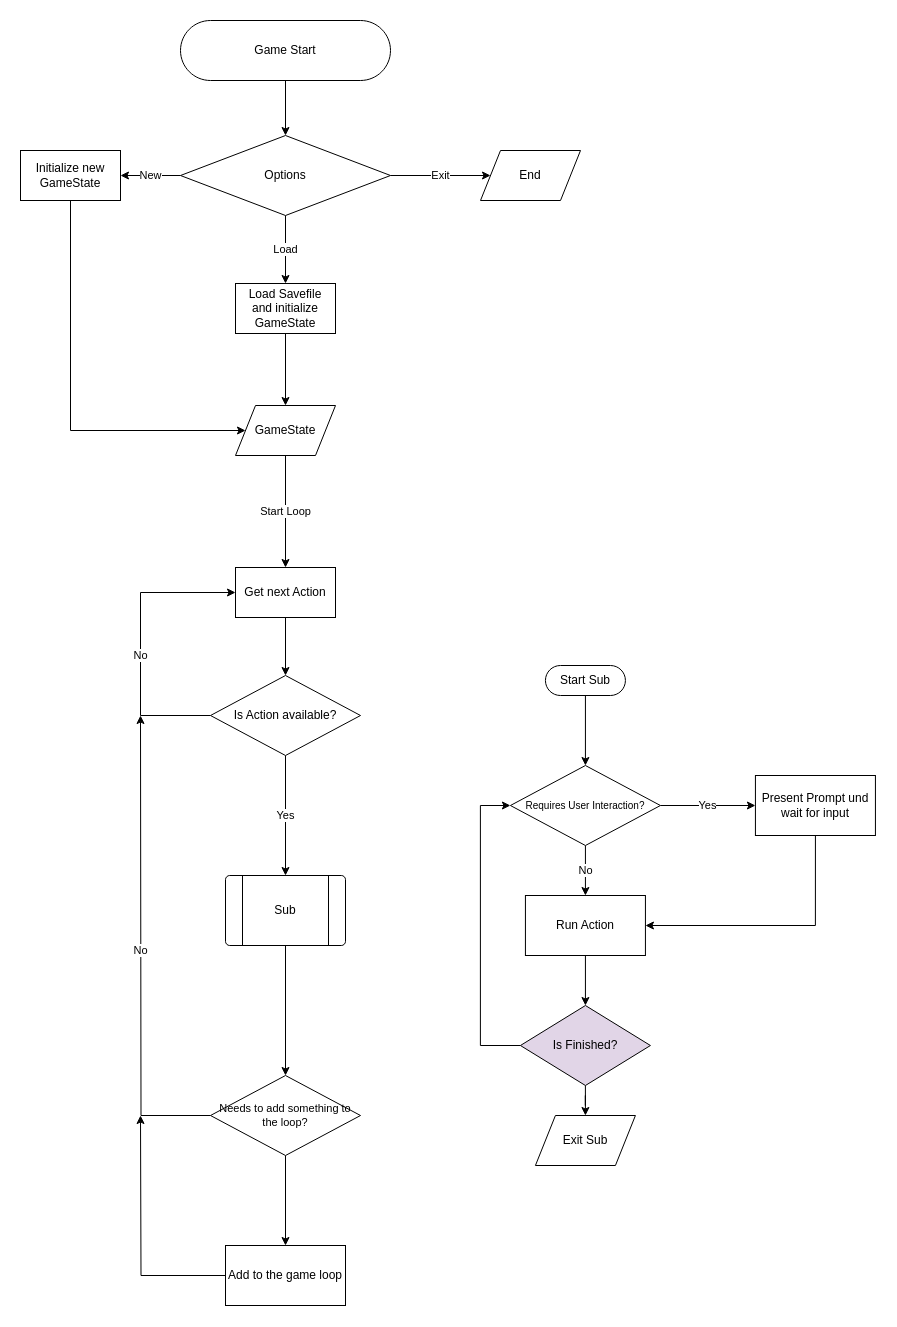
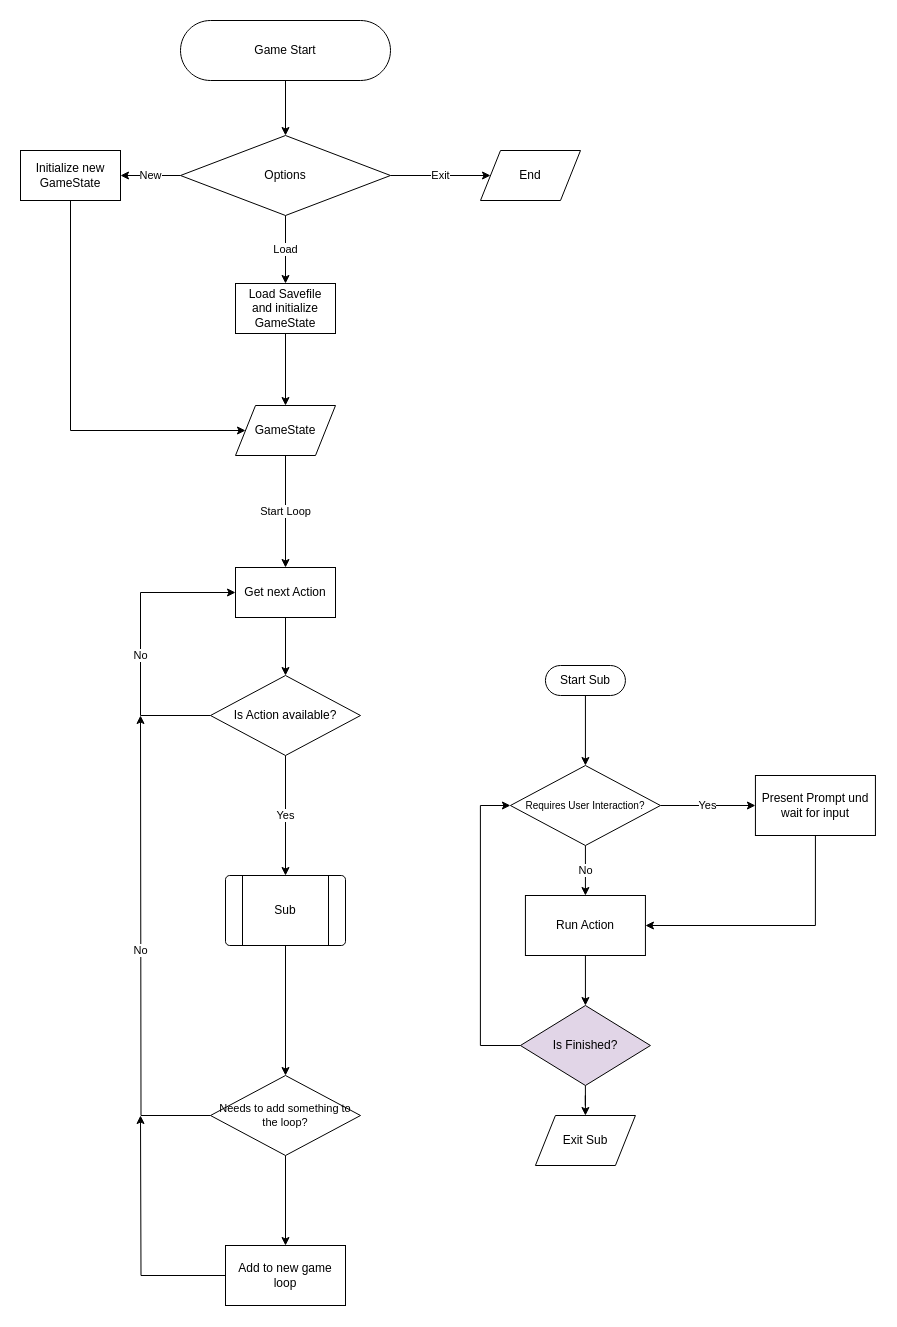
  <mxCell id="0" />
  <mxCell id="1" parent="0" />
  <mxCell id="2" value="" style="edgeStyle=orthogonalEdgeStyle;rounded=0;orthogonalLoop=1;jettySize=auto;html=1;" parent="1" source="3" target="7" edge="1"><mxGeometry relative="1" as="geometry" /></mxCell>
  <mxCell id="3" value="Game Start" style="html=1;dashed=0;whiteSpace=wrap;shape=mxgraph.dfd.start" parent="1" vertex="1"><mxGeometry x="180" y="20" width="210" height="60" as="geometry" /></mxCell>
  <mxCell id="4" value="Exit" style="edgeStyle=orthogonalEdgeStyle;rounded=0;orthogonalLoop=1;jettySize=auto;html=1;entryX=0;entryY=0.5;entryDx=0;entryDy=0;" parent="1" source="7" target="8" edge="1"><mxGeometry relative="1" as="geometry" /></mxCell>
  <mxCell id="5" value="Load" style="edgeStyle=orthogonalEdgeStyle;rounded=0;orthogonalLoop=1;jettySize=auto;html=1;entryX=0.5;entryY=0;entryDx=0;entryDy=0;" parent="1" source="7" target="10" edge="1"><mxGeometry relative="1" as="geometry" /></mxCell>
  <mxCell id="6" value="New" style="edgeStyle=orthogonalEdgeStyle;rounded=0;orthogonalLoop=1;jettySize=auto;html=1;entryX=1;entryY=0.5;entryDx=0;entryDy=0;" parent="1" source="7" target="12" edge="1"><mxGeometry relative="1" as="geometry"><mxPoint x="90" y="175" as="targetPoint" /><mxPoint as="offset" /></mxGeometry></mxCell>
  <mxCell id="7" value="Options" style="rhombus;whiteSpace=wrap;html=1;dashed=0;" parent="1" vertex="1"><mxGeometry x="180" y="135" width="210" height="80" as="geometry" /></mxCell>
  <mxCell id="8" value="End" style="shape=parallelogram;perimeter=parallelogramPerimeter;whiteSpace=wrap;html=1;dashed=0;" parent="1" vertex="1"><mxGeometry x="480" y="150" width="100" height="50" as="geometry" /></mxCell>
  <mxCell id="9" style="edgeStyle=orthogonalEdgeStyle;rounded=0;orthogonalLoop=1;jettySize=auto;html=1;entryX=0.5;entryY=0;entryDx=0;entryDy=0;" parent="1" source="10" target="14" edge="1"><mxGeometry relative="1" as="geometry" /></mxCell>
  <mxCell id="10" value="Load Savefile&lt;div&gt;and initialize&lt;/div&gt;&lt;div&gt;GameState&lt;/div&gt;" style="html=1;dashed=0;whiteSpace=wrap;" parent="1" vertex="1"><mxGeometry x="235" y="283" width="100" height="50" as="geometry" /></mxCell>
  <mxCell id="11" style="edgeStyle=orthogonalEdgeStyle;rounded=0;orthogonalLoop=1;jettySize=auto;html=1;exitX=0.5;exitY=1;exitDx=0;exitDy=0;entryX=0;entryY=0.5;entryDx=0;entryDy=0;" parent="1" source="12" target="14" edge="1"><mxGeometry relative="1" as="geometry"><mxPoint x="70" y="265" as="targetPoint" /><Array as="points"><mxPoint x="70" y="430" /></Array></mxGeometry></mxCell>
  <mxCell id="12" value="Initialize new&lt;div&gt;GameState&lt;/div&gt;" style="html=1;dashed=0;whiteSpace=wrap;" parent="1" vertex="1"><mxGeometry x="20" y="150" width="100" height="50" as="geometry" /></mxCell>
  <mxCell id="13" value="Start Loop" style="edgeStyle=orthogonalEdgeStyle;rounded=0;orthogonalLoop=1;jettySize=auto;html=1;entryX=0.5;entryY=0;entryDx=0;entryDy=0;" parent="1" source="14" target="16" edge="1"><mxGeometry relative="1" as="geometry" /></mxCell>
  <mxCell id="14" value="GameState" style="shape=parallelogram;perimeter=parallelogramPerimeter;whiteSpace=wrap;html=1;dashed=0;" parent="1" vertex="1"><mxGeometry x="235" y="405" width="100" height="50" as="geometry" /></mxCell>
  <mxCell id="15" value="" style="edgeStyle=orthogonalEdgeStyle;rounded=0;orthogonalLoop=1;jettySize=auto;html=1;" parent="1" source="16" target="19" edge="1"><mxGeometry relative="1" as="geometry" /></mxCell>
  <mxCell id="16" value="Get next Action" style="html=1;dashed=0;whiteSpace=wrap;" parent="1" vertex="1"><mxGeometry x="235" y="567" width="100" height="50" as="geometry" /></mxCell>
  <mxCell id="17" value="No" style="edgeStyle=orthogonalEdgeStyle;rounded=0;orthogonalLoop=1;jettySize=auto;html=1;entryX=0;entryY=0.5;entryDx=0;entryDy=0;" parent="1" source="19" target="16" edge="1"><mxGeometry x="-0.097" relative="1" as="geometry"><Array as="points"><mxPoint x="140" y="715" /><mxPoint x="140" y="592" /></Array><mxPoint as="offset" /></mxGeometry></mxCell>
  <mxCell id="18" value="Yes" style="edgeStyle=orthogonalEdgeStyle;rounded=0;orthogonalLoop=1;jettySize=auto;html=1;entryX=0.5;entryY=0;entryDx=0;entryDy=0;" parent="1" source="19" target="33" edge="1"><mxGeometry x="-0.008" relative="1" as="geometry"><mxPoint x="285" y="815" as="targetPoint" /><mxPoint as="offset" /></mxGeometry></mxCell>
  <mxCell id="19" value="Is Action available?" style="rhombus;whiteSpace=wrap;html=1;dashed=0;" parent="1" vertex="1"><mxGeometry x="210" y="675" width="150" height="80" as="geometry" /></mxCell>
  <mxCell id="20" value="Yes" style="edgeStyle=orthogonalEdgeStyle;rounded=0;orthogonalLoop=1;jettySize=auto;html=1;" parent="1" source="22" target="24" edge="1"><mxGeometry relative="1" as="geometry" /></mxCell>
  <mxCell id="21" value="No" style="edgeStyle=orthogonalEdgeStyle;rounded=0;orthogonalLoop=1;jettySize=auto;html=1;" parent="1" source="22" target="27" edge="1"><mxGeometry relative="1" as="geometry" /></mxCell>
  <mxCell id="22" value="Requires User Interaction?" style="rhombus;whiteSpace=wrap;html=1;dashed=0;fontSize=10;" parent="1" vertex="1"><mxGeometry x="509.93" y="765" width="150" height="80" as="geometry" /></mxCell>
  <mxCell id="23" style="edgeStyle=orthogonalEdgeStyle;rounded=0;orthogonalLoop=1;jettySize=auto;html=1;entryX=1;entryY=0.5;entryDx=0;entryDy=0;exitX=0.5;exitY=1;exitDx=0;exitDy=0;" parent="1" source="24" target="27" edge="1"><mxGeometry relative="1" as="geometry"><Array as="points"><mxPoint x="814.93" y="925" /></Array></mxGeometry></mxCell>
  <mxCell id="24" value="Present Prompt und wait for input" style="whiteSpace=wrap;html=1;dashed=0;" parent="1" vertex="1"><mxGeometry x="754.93" y="775" width="120" height="60" as="geometry" /></mxCell>
  <mxCell id="25" value="" style="edgeStyle=orthogonalEdgeStyle;rounded=0;orthogonalLoop=1;jettySize=auto;html=1;exitX=0.5;exitY=1;exitDx=0;exitDy=0;" parent="1" source="33" target="30" edge="1"><mxGeometry relative="1" as="geometry"><mxPoint x="285" y="955" as="sourcePoint" /></mxGeometry></mxCell>
  <mxCell id="26" value="" style="edgeStyle=orthogonalEdgeStyle;rounded=0;orthogonalLoop=1;jettySize=auto;html=1;" edge="1" parent="1" source="27" target="36"><mxGeometry relative="1" as="geometry" /></mxCell>
  <mxCell id="27" value="Run Action" style="whiteSpace=wrap;html=1;dashed=0;" parent="1" vertex="1"><mxGeometry x="524.93" y="895" width="120" height="60" as="geometry" /></mxCell>
  <mxCell id="28" value="No" style="edgeStyle=orthogonalEdgeStyle;rounded=0;orthogonalLoop=1;jettySize=auto;html=1;" parent="1" source="30" edge="1"><mxGeometry relative="1" as="geometry"><mxPoint x="140" y="715" as="targetPoint" /></mxGeometry></mxCell>
  <mxCell id="29" value="" style="edgeStyle=orthogonalEdgeStyle;rounded=0;orthogonalLoop=1;jettySize=auto;html=1;" edge="1" parent="1" source="30" target="32"><mxGeometry relative="1" as="geometry" /></mxCell>
  <mxCell id="30" value="Needs to add something to the loop?" style="rhombus;whiteSpace=wrap;html=1;dashed=0;fontSize=11;" parent="1" vertex="1"><mxGeometry x="210" y="1075" width="150" height="80" as="geometry" /></mxCell>
  <mxCell id="31" style="edgeStyle=orthogonalEdgeStyle;rounded=0;orthogonalLoop=1;jettySize=auto;html=1;" edge="1" parent="1" source="32"><mxGeometry relative="1" as="geometry"><mxPoint x="140" y="1115" as="targetPoint" /></mxGeometry></mxCell>
- <mxCell id="32" value="Add to the game loop" style="whiteSpace=wrap;html=1;fontSize=12;dashed=0;" vertex="1" parent="1"><mxGeometry x="225" y="1245" width="120" height="60" as="geometry" /></mxCell>
+ <mxCell id="32" value="Add to new game loop" style="whiteSpace=wrap;html=1;fontSize=12;dashed=0;" vertex="1" parent="1"><mxGeometry x="225" y="1245" width="120" height="60" as="geometry" /></mxCell>
  <mxCell id="33" value="Sub" style="verticalLabelPosition=middle;verticalAlign=middle;html=1;shape=process;whiteSpace=wrap;rounded=1;size=0.14;arcSize=6;labelPosition=center;align=center;" vertex="1" parent="1"><mxGeometry x="225" y="875" width="120" height="70" as="geometry" /></mxCell>
  <mxCell id="34" style="edgeStyle=orthogonalEdgeStyle;rounded=0;orthogonalLoop=1;jettySize=auto;html=1;entryX=0.5;entryY=0;entryDx=0;entryDy=0;" edge="1" parent="1" source="36" target="37"><mxGeometry relative="1" as="geometry" /></mxCell>
  <mxCell id="35" style="edgeStyle=orthogonalEdgeStyle;rounded=0;orthogonalLoop=1;jettySize=auto;html=1;entryX=0;entryY=0.5;entryDx=0;entryDy=0;" edge="1" parent="1" source="36" target="22"><mxGeometry relative="1" as="geometry"><Array as="points"><mxPoint x="479.93" y="1045" /><mxPoint x="479.93" y="805" /></Array></mxGeometry></mxCell>
  <mxCell id="36" value="Is Finished?" style="rhombus;whiteSpace=wrap;html=1;dashed=0;fillColor=#e1d5e7;" vertex="1" parent="1"><mxGeometry x="519.93" y="1005" width="130" height="80" as="geometry" /></mxCell>
  <mxCell id="37" value="Exit Sub" style="shape=parallelogram;perimeter=parallelogramPerimeter;whiteSpace=wrap;html=1;dashed=0;" vertex="1" parent="1"><mxGeometry x="534.93" y="1115" width="100" height="50" as="geometry" /></mxCell>
  <mxCell id="38" style="edgeStyle=orthogonalEdgeStyle;rounded=0;orthogonalLoop=1;jettySize=auto;html=1;entryX=0.5;entryY=0;entryDx=0;entryDy=0;" edge="1" parent="1" source="39" target="22"><mxGeometry relative="1" as="geometry" /></mxCell>
  <mxCell id="39" value="Start Sub" style="html=1;dashed=0;whiteSpace=wrap;shape=mxgraph.dfd.start" vertex="1" parent="1"><mxGeometry x="544.93" y="665" width="80" height="30" as="geometry" /></mxCell>
